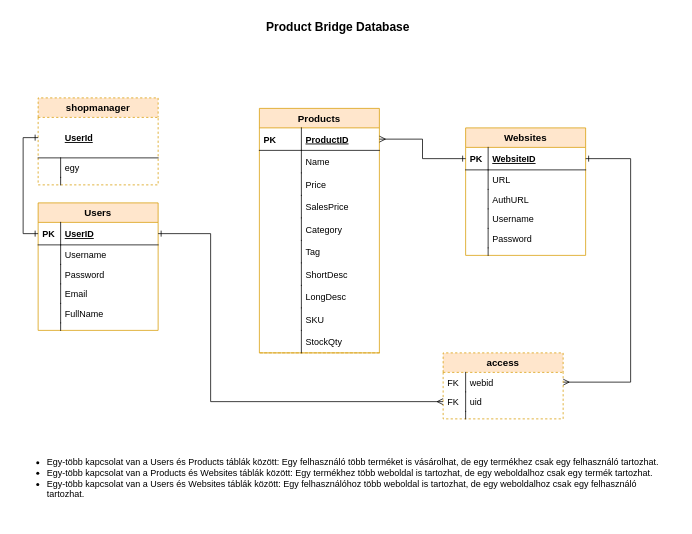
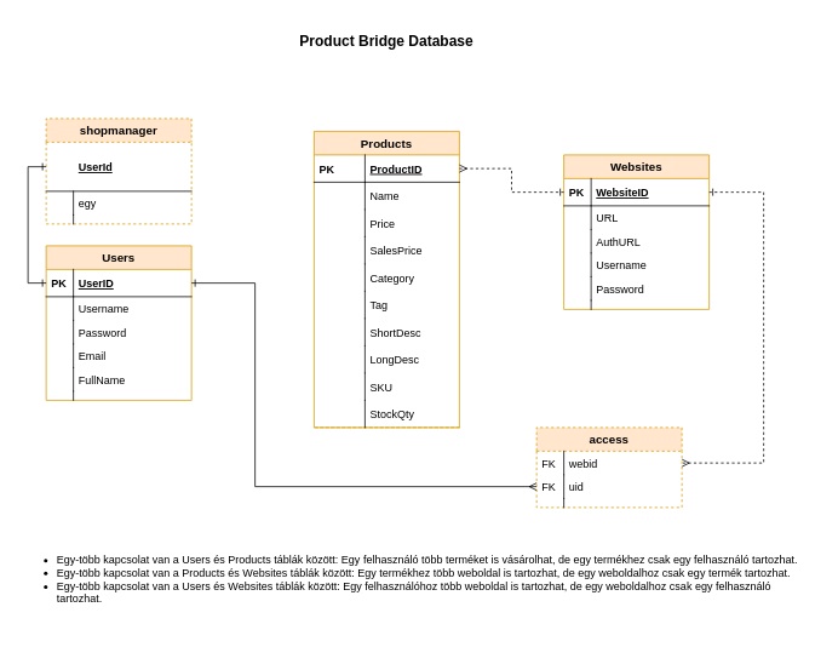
  <mxCell id="0" />
  <mxCell id="1" parent="0" />
  <mxCell id="2" value="Users" style="swimlane;fontStyle=1;childLayout=stackLayout;horizontal=1;startSize=26;fillColor=#ffe6cc;horizontalStack=0;resizeParent=1;resizeParentMax=0;resizeLast=0;collapsible=1;marginBottom=0;swimlaneFillColor=#ffffff;align=center;strokeWidth=1;fontSize=13;strokeColor=#d79b00;" parent="1" vertex="1"><mxGeometry x="50" y="270" width="160" height="170" as="geometry" /></mxCell>
  <mxCell id="3" value="UserID" style="shape=partialRectangle;top=0;left=0;right=0;bottom=1;align=left;verticalAlign=middle;fillColor=none;spacingLeft=34;spacingRight=4;overflow=hidden;rotatable=0;points=[[0,0.5],[1,0.5]];portConstraint=eastwest;dropTarget=0;fontStyle=5;" parent="2" vertex="1"><mxGeometry y="26" width="160" height="30" as="geometry" /></mxCell>
  <mxCell id="4" value="PK" style="shape=partialRectangle;top=0;left=0;bottom=0;fillColor=none;align=left;verticalAlign=middle;spacingLeft=4;spacingRight=4;overflow=hidden;rotatable=0;points=[];portConstraint=eastwest;part=1;fontStyle=1" parent="3" vertex="1" connectable="0"><mxGeometry width="30" height="30" as="geometry" /></mxCell>
  <mxCell id="5" value="Username" style="shape=partialRectangle;top=0;left=0;right=0;bottom=0;align=left;verticalAlign=top;fillColor=none;spacingLeft=34;spacingRight=4;overflow=hidden;rotatable=0;points=[[0,0.5],[1,0.5]];portConstraint=eastwest;dropTarget=0;fontStyle=0;strokeColor=default;fontFamily=Helvetica;fontSize=12;fontColor=default;" parent="2" vertex="1"><mxGeometry y="56" width="160" height="26" as="geometry" /></mxCell>
  <mxCell id="6" value="" style="shape=partialRectangle;top=0;left=0;bottom=0;fillColor=none;align=left;verticalAlign=top;spacingLeft=34;spacingRight=4;overflow=hidden;rotatable=0;points=[];portConstraint=eastwest;part=1;fontStyle=2;strokeColor=default;fontFamily=Helvetica;fontSize=12;fontColor=default;" parent="5" vertex="1" connectable="0"><mxGeometry width="30" height="26" as="geometry" /></mxCell>
  <mxCell id="7" value="Password" style="shape=partialRectangle;top=0;left=0;right=0;bottom=0;align=left;verticalAlign=top;fillColor=none;spacingLeft=34;spacingRight=4;overflow=hidden;rotatable=0;points=[[0,0.5],[1,0.5]];portConstraint=eastwest;dropTarget=0;" parent="2" vertex="1"><mxGeometry y="82" width="160" height="26" as="geometry" /></mxCell>
  <mxCell id="8" value="" style="shape=partialRectangle;top=0;left=0;bottom=0;fillColor=none;align=left;verticalAlign=top;spacingLeft=4;spacingRight=4;overflow=hidden;rotatable=0;points=[];portConstraint=eastwest;part=1;" parent="7" vertex="1" connectable="0"><mxGeometry width="30" height="26" as="geometry" /></mxCell>
  <mxCell id="9" value="Email" style="shape=partialRectangle;top=0;left=0;right=0;bottom=0;align=left;verticalAlign=top;fillColor=none;spacingLeft=34;spacingRight=4;overflow=hidden;rotatable=0;points=[[0,0.5],[1,0.5]];portConstraint=eastwest;dropTarget=0;" parent="2" vertex="1"><mxGeometry y="108" width="160" height="26" as="geometry" /></mxCell>
  <mxCell id="10" value="" style="shape=partialRectangle;top=0;left=0;bottom=0;fillColor=none;align=left;verticalAlign=top;spacingLeft=4;spacingRight=4;overflow=hidden;rotatable=0;points=[];portConstraint=eastwest;part=1;" parent="9" vertex="1" connectable="0"><mxGeometry width="30" height="26" as="geometry" /></mxCell>
  <mxCell id="11" value="FullName" style="shape=partialRectangle;top=0;left=0;right=0;bottom=0;align=left;verticalAlign=top;fillColor=none;spacingLeft=34;spacingRight=4;overflow=hidden;rotatable=0;points=[[0,0.5],[1,0.5]];portConstraint=eastwest;dropTarget=0;" parent="2" vertex="1"><mxGeometry y="134" width="160" height="26" as="geometry" /></mxCell>
  <mxCell id="12" value="" style="shape=partialRectangle;top=0;left=0;bottom=0;fillColor=none;align=left;verticalAlign=top;spacingLeft=4;spacingRight=4;overflow=hidden;rotatable=0;points=[];portConstraint=eastwest;part=1;" parent="11" vertex="1" connectable="0"><mxGeometry width="30" height="26" as="geometry" /></mxCell>
  <mxCell id="13" value="" style="shape=partialRectangle;top=0;left=0;right=0;bottom=0;align=left;verticalAlign=top;fillColor=none;spacingLeft=34;spacingRight=4;overflow=hidden;rotatable=0;points=[[0,0.5],[1,0.5]];portConstraint=eastwest;dropTarget=0;" parent="2" vertex="1"><mxGeometry y="160" width="160" height="10" as="geometry" /></mxCell>
  <mxCell id="14" value="" style="shape=partialRectangle;top=0;left=0;bottom=0;fillColor=none;align=left;verticalAlign=top;spacingLeft=4;spacingRight=4;overflow=hidden;rotatable=0;points=[];portConstraint=eastwest;part=1;" parent="13" vertex="1" connectable="0"><mxGeometry width="30" height="10" as="geometry" /></mxCell>
  <mxCell id="15" value="Websites" style="swimlane;fontStyle=1;childLayout=stackLayout;horizontal=1;startSize=26;fillColor=#FFE6CC;horizontalStack=0;resizeParent=1;resizeParentMax=0;resizeLast=0;collapsible=1;marginBottom=0;swimlaneFillColor=#ffffff;align=center;strokeWidth=1;fontSize=13;strokeColor=#d79b00;" parent="1" vertex="1"><mxGeometry x="620" y="170" width="160" height="170" as="geometry" /></mxCell>
  <mxCell id="16" value="WebsiteID" style="shape=partialRectangle;top=0;left=0;right=0;bottom=1;align=left;verticalAlign=middle;fillColor=none;spacingLeft=34;spacingRight=4;overflow=hidden;rotatable=0;points=[[0,0.5],[1,0.5]];portConstraint=eastwest;dropTarget=0;fontStyle=5;" parent="15" vertex="1"><mxGeometry y="26" width="160" height="30" as="geometry" /></mxCell>
  <mxCell id="17" value="PK" style="shape=partialRectangle;top=0;left=0;bottom=0;fillColor=none;align=left;verticalAlign=middle;spacingLeft=4;spacingRight=4;overflow=hidden;rotatable=0;points=[];portConstraint=eastwest;part=1;fontStyle=1" parent="16" vertex="1" connectable="0"><mxGeometry width="30" height="30" as="geometry" /></mxCell>
  <mxCell id="18" value="URL" style="shape=partialRectangle;top=0;left=0;right=0;bottom=0;align=left;verticalAlign=top;fillColor=none;spacingLeft=34;spacingRight=4;overflow=hidden;rotatable=0;points=[[0,0.5],[1,0.5]];portConstraint=eastwest;dropTarget=0;" parent="15" vertex="1"><mxGeometry y="56" width="160" height="26" as="geometry" /></mxCell>
  <mxCell id="19" value="" style="shape=partialRectangle;top=0;left=0;bottom=0;fillColor=none;align=left;verticalAlign=top;spacingLeft=4;spacingRight=4;overflow=hidden;rotatable=0;points=[];portConstraint=eastwest;part=1;" parent="18" vertex="1" connectable="0"><mxGeometry width="30" height="26" as="geometry" /></mxCell>
  <mxCell id="20" value="AuthURL" style="shape=partialRectangle;top=0;left=0;right=0;bottom=0;align=left;verticalAlign=top;fillColor=none;spacingLeft=34;spacingRight=4;overflow=hidden;rotatable=0;points=[[0,0.5],[1,0.5]];portConstraint=eastwest;dropTarget=0;" parent="15" vertex="1"><mxGeometry y="82" width="160" height="26" as="geometry" /></mxCell>
  <mxCell id="21" value="" style="shape=partialRectangle;top=0;left=0;bottom=0;fillColor=none;align=left;verticalAlign=top;spacingLeft=4;spacingRight=4;overflow=hidden;rotatable=0;points=[];portConstraint=eastwest;part=1;" parent="20" vertex="1" connectable="0"><mxGeometry width="30" height="26" as="geometry" /></mxCell>
  <mxCell id="22" value="Username" style="shape=partialRectangle;top=0;left=0;right=0;bottom=0;align=left;verticalAlign=top;fillColor=none;spacingLeft=34;spacingRight=4;overflow=hidden;rotatable=0;points=[[0,0.5],[1,0.5]];portConstraint=eastwest;dropTarget=0;" parent="15" vertex="1"><mxGeometry y="108" width="160" height="26" as="geometry" /></mxCell>
  <mxCell id="23" value="" style="shape=partialRectangle;top=0;left=0;bottom=0;fillColor=none;align=left;verticalAlign=top;spacingLeft=4;spacingRight=4;overflow=hidden;rotatable=0;points=[];portConstraint=eastwest;part=1;" parent="22" vertex="1" connectable="0"><mxGeometry width="30" height="26" as="geometry" /></mxCell>
  <mxCell id="24" value="Password" style="shape=partialRectangle;top=0;left=0;right=0;bottom=0;align=left;verticalAlign=top;fillColor=none;spacingLeft=34;spacingRight=4;overflow=hidden;rotatable=0;points=[[0,0.5],[1,0.5]];portConstraint=eastwest;dropTarget=0;" parent="15" vertex="1"><mxGeometry y="134" width="160" height="26" as="geometry" /></mxCell>
  <mxCell id="25" value="" style="shape=partialRectangle;top=0;left=0;bottom=0;fillColor=none;align=left;verticalAlign=top;spacingLeft=4;spacingRight=4;overflow=hidden;rotatable=0;points=[];portConstraint=eastwest;part=1;" parent="24" vertex="1" connectable="0"><mxGeometry width="30" height="26" as="geometry" /></mxCell>
  <mxCell id="26" value="" style="shape=partialRectangle;top=0;left=0;right=0;bottom=0;align=left;verticalAlign=top;fillColor=none;spacingLeft=34;spacingRight=4;overflow=hidden;rotatable=0;points=[[0,0.5],[1,0.5]];portConstraint=eastwest;dropTarget=0;" parent="15" vertex="1"><mxGeometry y="160" width="160" height="10" as="geometry" /></mxCell>
  <mxCell id="27" value="" style="shape=partialRectangle;top=0;left=0;bottom=0;fillColor=none;align=left;verticalAlign=top;spacingLeft=4;spacingRight=4;overflow=hidden;rotatable=0;points=[];portConstraint=eastwest;part=1;" parent="26" vertex="1" connectable="0"><mxGeometry width="30" height="10" as="geometry" /></mxCell>
  <mxCell id="28" value="Products" style="swimlane;fontStyle=1;childLayout=stackLayout;horizontal=1;startSize=26;fillColor=#ffe6cc;horizontalStack=0;resizeParent=1;resizeParentMax=0;resizeLast=0;collapsible=1;marginBottom=0;swimlaneFillColor=#ffffff;align=center;fontSize=13;strokeColor=#d79b00;strokeWidth=1;" parent="1" vertex="1"><mxGeometry x="345" y="144" width="160" height="326" as="geometry" /></mxCell>
  <mxCell id="29" value="ProductID" style="shape=partialRectangle;top=0;left=0;right=0;bottom=1;align=left;verticalAlign=middle;fillColor=none;spacingLeft=60;spacingRight=4;overflow=hidden;rotatable=0;points=[[0,0.5],[1,0.5]];portConstraint=eastwest;dropTarget=0;fontStyle=5;fontSize=12;strokeColor=#000000;perimeterSpacing=0;" parent="28" vertex="1"><mxGeometry y="26" width="160" height="30" as="geometry" /></mxCell>
  <mxCell id="30" value="PK" style="shape=partialRectangle;fontStyle=1;top=0;left=0;bottom=0;fillColor=none;align=left;verticalAlign=middle;spacingLeft=4;spacingRight=4;overflow=hidden;rotatable=0;points=[];portConstraint=eastwest;part=1;fontSize=12;" parent="29" vertex="1" connectable="0"><mxGeometry width="56" height="30" as="geometry" /></mxCell>
  <mxCell id="31" value="Name" style="shape=partialRectangle;top=0;left=0;right=0;bottom=0;align=left;verticalAlign=middle;fillColor=none;spacingLeft=60;spacingRight=4;overflow=hidden;rotatable=0;points=[[0,0.5],[1,0.5]];portConstraint=eastwest;dropTarget=0;fontStyle=0;fontSize=12;strokeColor=none;" parent="28" vertex="1"><mxGeometry y="56" width="160" height="30" as="geometry" /></mxCell>
  <mxCell id="32" value="" style="shape=partialRectangle;fontStyle=2;top=0;left=0;bottom=0;fillColor=none;align=left;verticalAlign=middle;spacingLeft=4;spacingRight=4;overflow=hidden;rotatable=0;points=[];portConstraint=eastwest;part=1;fontSize=12;" parent="31" vertex="1" connectable="0"><mxGeometry width="56" height="30" as="geometry" /></mxCell>
  <mxCell id="33" value="Price" style="shape=partialRectangle;top=0;left=0;right=0;bottom=0;align=left;verticalAlign=middle;fillColor=none;spacingLeft=60;spacingRight=4;overflow=hidden;rotatable=0;points=[[0,0.5],[1,0.5]];portConstraint=eastwest;dropTarget=0;fontStyle=0;fontSize=12;strokeColor=none;" parent="28" vertex="1"><mxGeometry y="86" width="160" height="30" as="geometry" /></mxCell>
  <mxCell id="34" value="" style="shape=partialRectangle;fontStyle=2;top=0;left=0;bottom=0;fillColor=none;align=left;verticalAlign=middle;spacingLeft=4;spacingRight=4;overflow=hidden;rotatable=0;points=[];portConstraint=eastwest;part=1;fontSize=12;" parent="33" vertex="1" connectable="0"><mxGeometry width="56" height="30" as="geometry" /></mxCell>
  <mxCell id="35" value="SalesPrice" style="shape=partialRectangle;top=0;left=0;right=0;bottom=0;align=left;verticalAlign=middle;fillColor=none;spacingLeft=60;spacingRight=4;overflow=hidden;rotatable=0;points=[[0,0.5],[1,0.5]];portConstraint=eastwest;dropTarget=0;fontStyle=0;fontSize=12;strokeColor=none;" parent="28" vertex="1"><mxGeometry y="116" width="160" height="30" as="geometry" /></mxCell>
  <mxCell id="36" value="" style="shape=partialRectangle;fontStyle=2;top=0;left=0;bottom=0;fillColor=none;align=left;verticalAlign=middle;spacingLeft=4;spacingRight=4;overflow=hidden;rotatable=0;points=[];portConstraint=eastwest;part=1;fontSize=12;" parent="35" vertex="1" connectable="0"><mxGeometry width="56" height="30" as="geometry" /></mxCell>
  <mxCell id="37" value="Category" style="shape=partialRectangle;top=0;left=0;right=0;bottom=0;align=left;verticalAlign=middle;fillColor=none;spacingLeft=60;spacingRight=4;overflow=hidden;rotatable=0;points=[[0,0.5],[1,0.5]];portConstraint=eastwest;dropTarget=0;fontStyle=0;fontSize=12;strokeColor=none;" parent="28" vertex="1"><mxGeometry y="146" width="160" height="30" as="geometry" /></mxCell>
  <mxCell id="38" value="" style="shape=partialRectangle;fontStyle=2;top=0;left=0;bottom=0;fillColor=none;align=left;verticalAlign=middle;spacingLeft=4;spacingRight=4;overflow=hidden;rotatable=0;points=[];portConstraint=eastwest;part=1;fontSize=12;" parent="37" vertex="1" connectable="0"><mxGeometry width="56" height="30" as="geometry" /></mxCell>
  <mxCell id="39" value="Tag" style="shape=partialRectangle;top=0;left=0;right=0;bottom=1;align=left;verticalAlign=middle;fillColor=none;spacingLeft=60;spacingRight=4;overflow=hidden;rotatable=0;points=[[0,0.5],[1,0.5]];portConstraint=eastwest;dropTarget=0;fontStyle=0;fontSize=12;dashed=1;strokeColor=none;" parent="28" vertex="1"><mxGeometry y="176" width="160" height="30" as="geometry" /></mxCell>
  <mxCell id="40" value="" style="shape=partialRectangle;fontStyle=2;top=0;left=0;bottom=0;fillColor=none;align=left;verticalAlign=middle;spacingLeft=4;spacingRight=4;overflow=hidden;rotatable=0;points=[];portConstraint=eastwest;part=1;fontSize=12;" parent="39" vertex="1" connectable="0"><mxGeometry width="56" height="30" as="geometry" /></mxCell>
  <mxCell id="41" value="ShortDesc" style="shape=partialRectangle;top=0;left=0;right=0;bottom=1;align=left;verticalAlign=middle;fillColor=none;spacingLeft=60;spacingRight=4;overflow=hidden;rotatable=0;points=[[0,0.5],[1,0.5]];portConstraint=eastwest;dropTarget=0;fontStyle=0;fontSize=12;dashed=1;strokeColor=none;" parent="28" vertex="1"><mxGeometry y="206" width="160" height="30" as="geometry" /></mxCell>
  <mxCell id="42" value="" style="shape=partialRectangle;fontStyle=2;top=0;left=0;bottom=0;fillColor=none;align=left;verticalAlign=middle;spacingLeft=4;spacingRight=4;overflow=hidden;rotatable=0;points=[];portConstraint=eastwest;part=1;fontSize=12;" parent="41" vertex="1" connectable="0"><mxGeometry width="56" height="30" as="geometry" /></mxCell>
  <mxCell id="43" value="LongDesc" style="shape=partialRectangle;top=0;left=0;right=0;bottom=1;align=left;verticalAlign=middle;fillColor=none;spacingLeft=60;spacingRight=4;overflow=hidden;rotatable=0;points=[[0,0.5],[1,0.5]];portConstraint=eastwest;dropTarget=0;fontStyle=0;fontSize=12;dashed=1;strokeColor=none;" parent="28" vertex="1"><mxGeometry y="236" width="160" height="30" as="geometry" /></mxCell>
  <mxCell id="44" value="" style="shape=partialRectangle;fontStyle=2;top=0;left=0;bottom=0;fillColor=none;align=left;verticalAlign=middle;spacingLeft=4;spacingRight=4;overflow=hidden;rotatable=0;points=[];portConstraint=eastwest;part=1;fontSize=12;" parent="43" vertex="1" connectable="0"><mxGeometry width="56" height="30" as="geometry" /></mxCell>
  <mxCell id="45" value="SKU" style="shape=partialRectangle;top=0;left=0;right=0;bottom=1;align=left;verticalAlign=middle;fillColor=none;spacingLeft=60;spacingRight=4;overflow=hidden;rotatable=0;points=[[0,0.5],[1,0.5]];portConstraint=eastwest;dropTarget=0;fontStyle=0;fontSize=12;dashed=1;strokeColor=none;" parent="28" vertex="1"><mxGeometry y="266" width="160" height="30" as="geometry" /></mxCell>
  <mxCell id="46" value="" style="shape=partialRectangle;fontStyle=2;top=0;left=0;bottom=0;fillColor=none;align=left;verticalAlign=middle;spacingLeft=4;spacingRight=4;overflow=hidden;rotatable=0;points=[];portConstraint=eastwest;part=1;fontSize=12;" parent="45" vertex="1" connectable="0"><mxGeometry width="56" height="30" as="geometry" /></mxCell>
  <mxCell id="47" value="StockQty" style="shape=partialRectangle;top=0;left=0;right=0;bottom=1;align=left;verticalAlign=middle;fillColor=none;spacingLeft=60;spacingRight=4;overflow=hidden;rotatable=0;points=[[0,0.5],[1,0.5]];portConstraint=eastwest;dropTarget=0;fontStyle=0;fontSize=12;dashed=1;strokeColor=#D79B00;" parent="28" vertex="1"><mxGeometry y="296" width="160" height="30" as="geometry" /></mxCell>
  <mxCell id="48" value="" style="shape=partialRectangle;fontStyle=2;top=0;left=0;bottom=0;fillColor=none;align=left;verticalAlign=middle;spacingLeft=4;spacingRight=4;overflow=hidden;rotatable=0;points=[];portConstraint=eastwest;part=1;fontSize=12;" parent="47" vertex="1" connectable="0"><mxGeometry width="56" height="30" as="geometry" /></mxCell>
- <mxCell id="49" value="&lt;b style=&quot;font-size: 16px;&quot;&gt;Product Bridge Database&lt;br&gt;&lt;/b&gt;" style="text;html=1;align=center;verticalAlign=middle;whiteSpace=wrap;rounded=0;" parent="1" vertex="1"><mxGeometry x="305" y="20" width="290" height="30" as="geometry" /></mxCell>
+ <mxCell id="49" value="&lt;b style=&quot;font-size: 16px;&quot;&gt;Product Bridge Database&lt;br&gt;&lt;/b&gt;" style="text;html=1;align=center;verticalAlign=middle;whiteSpace=wrap;rounded=0;" parent="1" vertex="1"><mxGeometry x="280" y="30" width="290" height="30" as="geometry" /></mxCell>
  <mxCell id="50" value="&lt;div align=&quot;left&quot;&gt;&lt;br&gt;&lt;/div&gt;&lt;div align=&quot;left&quot;&gt;&lt;ul&gt;&lt;li&gt;Egy-több kapcsolat van a Users és Products táblák között: Egy felhasználó több terméket is vásárolhat, de egy termékhez csak egy felhasználó tartozhat.&lt;/li&gt;&lt;li&gt;Egy-több kapcsolat van a Products és Websites táblák között: Egy termékhez több weboldal is tartozhat, de egy weboldalhoz csak egy termék tartozhat.&lt;/li&gt;&lt;li&gt;Egy-több kapcsolat van a Users és Websites táblák között: Egy felhasználóhoz több weboldal is tartozhat, de egy weboldalhoz csak egy felhasználó tartozhat.&lt;/li&gt;&lt;/ul&gt;&lt;/div&gt;" style="text;html=1;align=left;verticalAlign=middle;whiteSpace=wrap;rounded=0;" parent="1" vertex="1"><mxGeometry x="20" y="570" width="880" height="120" as="geometry" /></mxCell>
- <mxCell id="51" value="" style="endArrow=ERmany;html=1;rounded=0;exitX=1;exitY=0.5;exitDx=0;exitDy=0;entryX=1;entryY=0.5;entryDx=0;entryDy=0;elbow=vertical;startArrow=ERone;startFill=0;endFill=0;edgeStyle=orthogonalEdgeStyle;" parent="1" source="16" target="61" edge="1"><mxGeometry width="50" height="50" relative="1" as="geometry"><mxPoint x="480" y="100" as="sourcePoint" /><mxPoint x="430" y="150" as="targetPoint" /><Array as="points"><mxPoint x="840" y="211" /><mxPoint x="840" y="509" /></Array></mxGeometry></mxCell>
+ <mxCell id="51" value="" style="endArrow=ERmany;html=1;rounded=0;exitX=1;exitY=0.5;exitDx=0;exitDy=0;entryX=1;entryY=0.5;entryDx=0;entryDy=0;elbow=vertical;startArrow=ERone;startFill=0;endFill=0;edgeStyle=orthogonalEdgeStyle;dashed=1;" parent="1" source="16" target="61" edge="1"><mxGeometry width="50" height="50" relative="1" as="geometry"><mxPoint x="480" y="100" as="sourcePoint" /><mxPoint x="430" y="150" as="targetPoint" /><Array as="points"><mxPoint x="840" y="211" /><mxPoint x="840" y="509" /></Array></mxGeometry></mxCell>
  <mxCell id="52" value="shopmanager" style="swimlane;fontStyle=1;childLayout=stackLayout;horizontal=1;startSize=26;fillColor=#FFE6CC;horizontalStack=0;resizeParent=1;resizeParentMax=0;resizeLast=0;collapsible=1;marginBottom=0;swimlaneFillColor=#ffffff;align=center;strokeWidth=1;fontSize=13;strokeColor=#d79b00;dashed=1;" vertex="1" parent="1"><mxGeometry x="50" y="130" width="160" height="116" as="geometry" /></mxCell>
  <mxCell id="53" value="UserId" style="shape=partialRectangle;top=0;left=0;right=0;bottom=1;align=left;verticalAlign=middle;fillColor=none;spacingLeft=34;spacingRight=4;overflow=hidden;rotatable=0;points=[[0,0.5],[1,0.5]];portConstraint=eastwest;dropTarget=0;fontStyle=5;" vertex="1" parent="52"><mxGeometry y="26" width="160" height="54" as="geometry" /></mxCell>
  <mxCell id="54" value="egy" style="shape=partialRectangle;top=0;left=0;right=0;bottom=0;align=left;verticalAlign=top;fillColor=none;spacingLeft=34;spacingRight=4;overflow=hidden;rotatable=0;points=[[0,0.5],[1,0.5]];portConstraint=eastwest;dropTarget=0;" vertex="1" parent="52"><mxGeometry y="80" width="160" height="26" as="geometry" /></mxCell>
  <mxCell id="55" value="" style="shape=partialRectangle;top=0;left=0;bottom=0;fillColor=none;align=left;verticalAlign=top;spacingLeft=4;spacingRight=4;overflow=hidden;rotatable=0;points=[];portConstraint=eastwest;part=1;" vertex="1" connectable="0" parent="54"><mxGeometry width="30" height="26" as="geometry" /></mxCell>
  <mxCell id="56" value="" style="shape=partialRectangle;top=0;left=0;right=0;bottom=0;align=left;verticalAlign=top;fillColor=none;spacingLeft=34;spacingRight=4;overflow=hidden;rotatable=0;points=[[0,0.5],[1,0.5]];portConstraint=eastwest;dropTarget=0;" vertex="1" parent="52"><mxGeometry y="106" width="160" height="10" as="geometry" /></mxCell>
  <mxCell id="57" value="" style="shape=partialRectangle;top=0;left=0;bottom=0;fillColor=none;align=left;verticalAlign=top;spacingLeft=4;spacingRight=4;overflow=hidden;rotatable=0;points=[];portConstraint=eastwest;part=1;" vertex="1" connectable="0" parent="56"><mxGeometry width="30" height="10" as="geometry" /></mxCell>
  <mxCell id="58" style="edgeStyle=orthogonalEdgeStyle;rounded=0;orthogonalLoop=1;jettySize=auto;html=1;exitX=0;exitY=0.5;exitDx=0;exitDy=0;startArrow=ERone;startFill=0;endArrow=ERone;endFill=0;entryX=0;entryY=0.5;entryDx=0;entryDy=0;" edge="1" parent="1" source="53" target="3"><mxGeometry relative="1" as="geometry"><mxPoint y="222" as="sourcePoint" x="-100" /><mxPoint x="-20" y="330" as="targetPoint" /></mxGeometry></mxCell>
- <mxCell id="59" style="edgeStyle=orthogonalEdgeStyle;rounded=0;orthogonalLoop=1;jettySize=auto;html=1;exitX=0;exitY=0.5;exitDx=0;exitDy=0;entryX=1;entryY=0.5;entryDx=0;entryDy=0;startArrow=ERone;startFill=0;endArrow=ERmany;endFill=0;" parent="1" source="16" target="29" edge="1"><mxGeometry relative="1" as="geometry" /></mxCell>
+ <mxCell id="59" style="edgeStyle=orthogonalEdgeStyle;rounded=0;orthogonalLoop=1;jettySize=auto;html=1;exitX=0;exitY=0.5;exitDx=0;exitDy=0;entryX=1;entryY=0.5;entryDx=0;entryDy=0;startArrow=ERone;startFill=0;endArrow=ERmany;endFill=0;dashed=1;" parent="1" source="16" target="29" edge="1"><mxGeometry relative="1" as="geometry" /></mxCell>
  <mxCell id="60" value="access" style="swimlane;fontStyle=1;childLayout=stackLayout;horizontal=1;startSize=26;fillColor=#FFE6CC;horizontalStack=0;resizeParent=1;resizeParentMax=0;resizeLast=0;collapsible=1;marginBottom=0;swimlaneFillColor=#ffffff;align=center;strokeWidth=1;fontSize=13;strokeColor=#d79b00;dashed=1;" vertex="1" parent="1"><mxGeometry x="590" y="470" width="160" height="88" as="geometry" /></mxCell>
  <mxCell id="61" value="webid" style="shape=partialRectangle;top=0;left=0;right=0;bottom=0;align=left;verticalAlign=top;fillColor=none;spacingLeft=34;spacingRight=4;overflow=hidden;rotatable=0;points=[[0,0.5],[1,0.5]];portConstraint=eastwest;dropTarget=0;" vertex="1" parent="60"><mxGeometry y="26" width="160" height="26" as="geometry" /></mxCell>
  <mxCell id="62" value="FK" style="shape=partialRectangle;top=0;left=0;bottom=0;fillColor=none;align=left;verticalAlign=top;spacingLeft=4;spacingRight=4;overflow=hidden;rotatable=0;points=[];portConstraint=eastwest;part=1;" vertex="1" connectable="0" parent="61"><mxGeometry width="30" height="26" as="geometry" /></mxCell>
  <mxCell id="63" value="uid" style="shape=partialRectangle;top=0;left=0;right=0;bottom=0;align=left;verticalAlign=top;fillColor=none;spacingLeft=34;spacingRight=4;overflow=hidden;rotatable=0;points=[[0,0.5],[1,0.5]];portConstraint=eastwest;dropTarget=0;" vertex="1" parent="60"><mxGeometry y="52" width="160" height="26" as="geometry" /></mxCell>
  <mxCell id="64" value="FK" style="shape=partialRectangle;top=0;left=0;bottom=0;fillColor=none;align=left;verticalAlign=top;spacingLeft=4;spacingRight=4;overflow=hidden;rotatable=0;points=[];portConstraint=eastwest;part=1;" vertex="1" connectable="0" parent="63"><mxGeometry width="30" height="26" as="geometry" /></mxCell>
  <mxCell id="65" value="" style="shape=partialRectangle;top=0;left=0;right=0;bottom=0;align=left;verticalAlign=top;fillColor=none;spacingLeft=34;spacingRight=4;overflow=hidden;rotatable=0;points=[[0,0.5],[1,0.5]];portConstraint=eastwest;dropTarget=0;" vertex="1" parent="60"><mxGeometry y="78" width="160" height="10" as="geometry" /></mxCell>
  <mxCell id="66" value="" style="shape=partialRectangle;top=0;left=0;bottom=0;fillColor=none;align=left;verticalAlign=top;spacingLeft=4;spacingRight=4;overflow=hidden;rotatable=0;points=[];portConstraint=eastwest;part=1;" vertex="1" connectable="0" parent="65"><mxGeometry width="30" height="10" as="geometry" /></mxCell>
  <mxCell id="67" value="" style="endArrow=ERmany;html=1;rounded=0;exitX=1;exitY=0.5;exitDx=0;exitDy=0;entryX=0;entryY=0.5;entryDx=0;entryDy=0;elbow=vertical;startArrow=ERone;startFill=0;endFill=0;edgeStyle=orthogonalEdgeStyle;" edge="1" parent="1" source="3" target="63"><mxGeometry width="50" height="50" relative="1" as="geometry"><mxPoint x="790" y="221" as="sourcePoint" /><mxPoint x="760" y="519" as="targetPoint" /><Array as="points"><mxPoint x="280" y="311" /><mxPoint x="280" y="535" /></Array></mxGeometry></mxCell>
